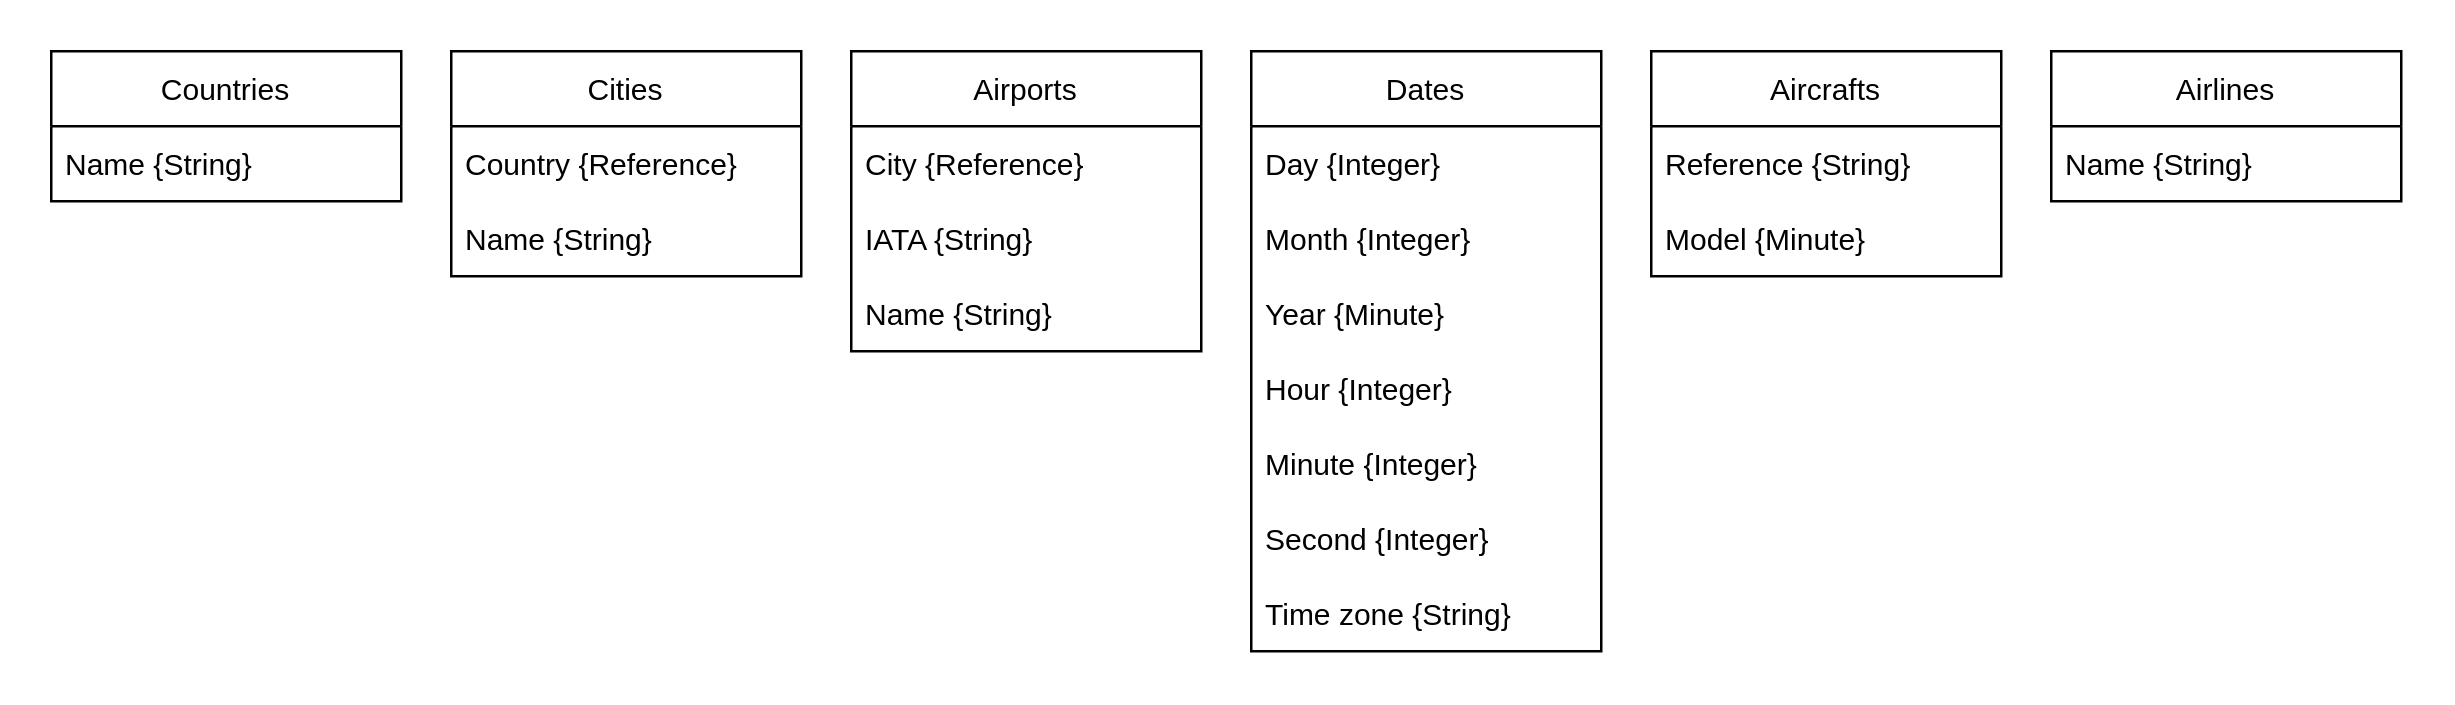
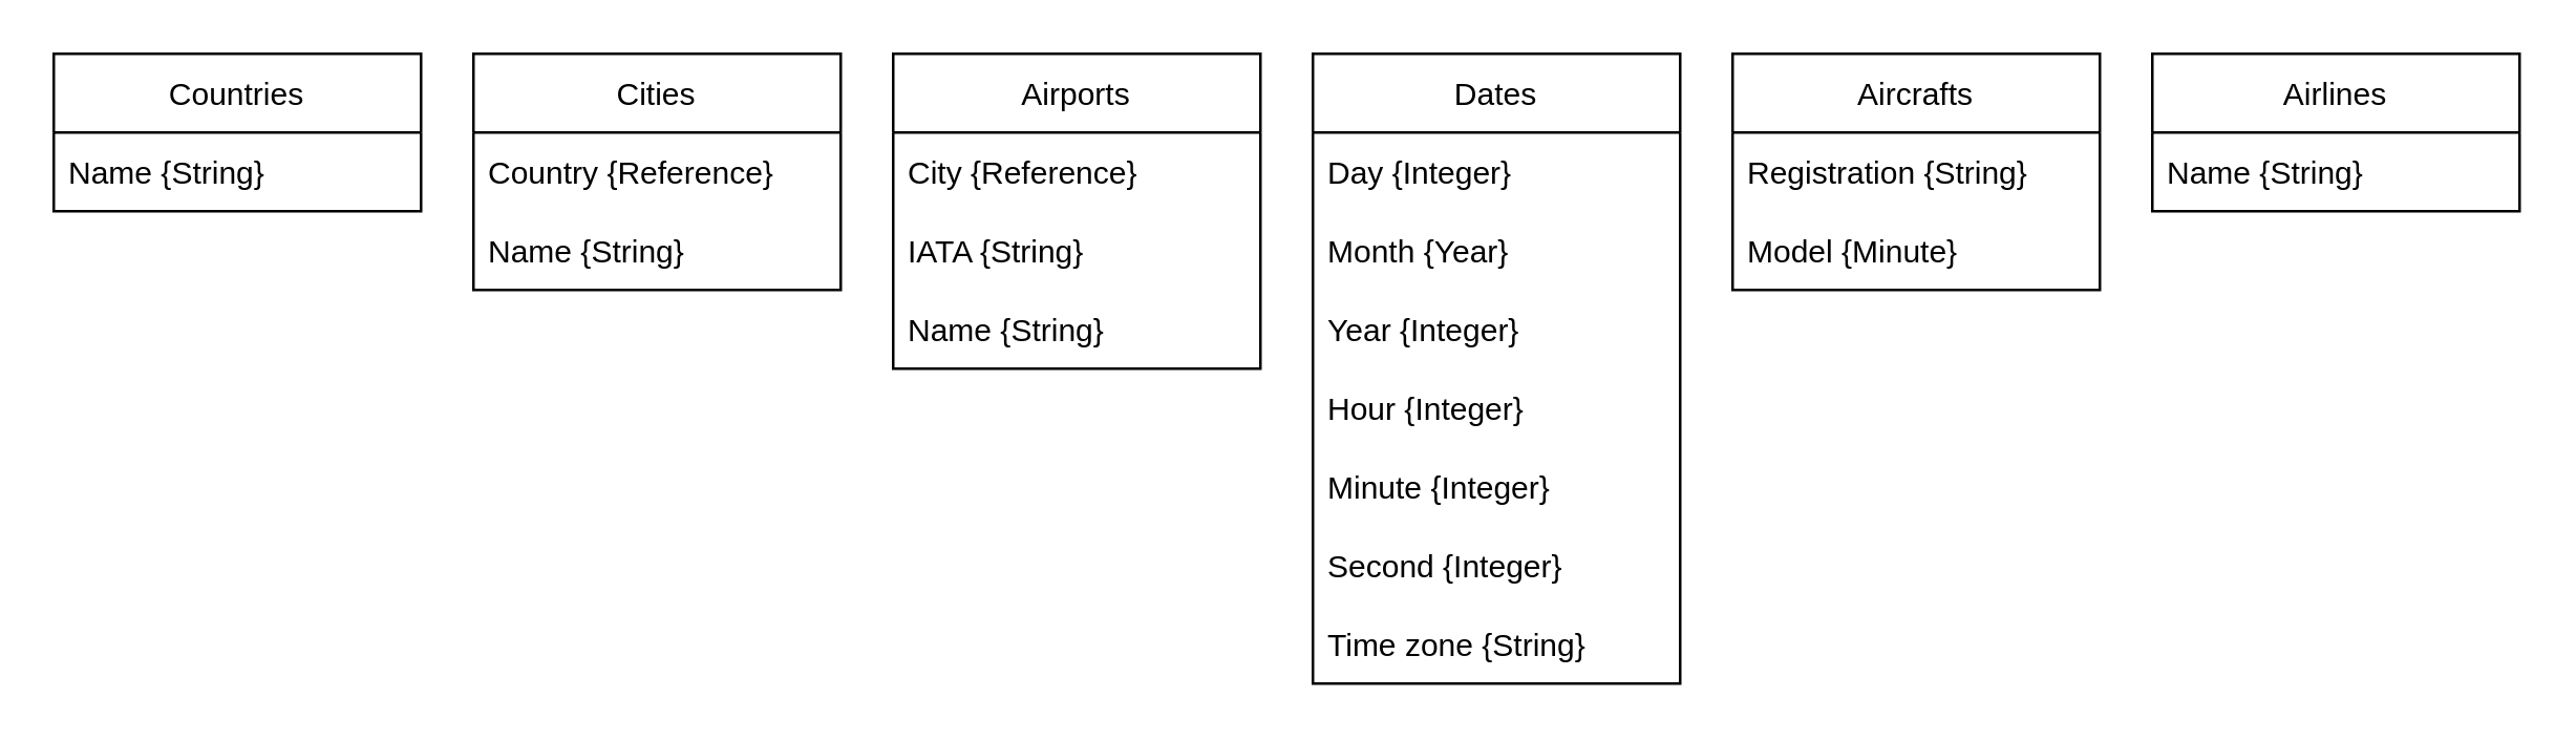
  <mxCell id="0" />
  <mxCell id="1" parent="0" />
  <mxCell id="2" value="Countries" style="swimlane;fontStyle=0;childLayout=stackLayout;horizontal=1;startSize=30;horizontalStack=0;resizeParent=1;resizeParentMax=0;resizeLast=0;collapsible=1;marginBottom=0;" parent="1" vertex="1"><mxGeometry x="20" y="20" width="140" height="60" as="geometry" /></mxCell>
  <mxCell id="3" value="Name {String}" style="text;strokeColor=none;fillColor=none;align=left;verticalAlign=middle;spacingLeft=4;spacingRight=4;overflow=hidden;points=[[0,0.5],[1,0.5]];portConstraint=eastwest;rotatable=0;" parent="2" vertex="1"><mxGeometry y="30" width="140" height="30" as="geometry" /></mxCell>
  <mxCell id="4" value="Cities" style="swimlane;fontStyle=0;childLayout=stackLayout;horizontal=1;startSize=30;horizontalStack=0;resizeParent=1;resizeParentMax=0;resizeLast=0;collapsible=1;marginBottom=0;" parent="1" vertex="1"><mxGeometry x="180" y="20" width="140" height="90" as="geometry" /></mxCell>
  <mxCell id="5" value="Country {Reference}" style="text;strokeColor=none;fillColor=none;align=left;verticalAlign=middle;spacingLeft=4;spacingRight=4;overflow=hidden;points=[[0,0.5],[1,0.5]];portConstraint=eastwest;rotatable=0;" parent="4" vertex="1"><mxGeometry y="30" width="140" height="30" as="geometry" /></mxCell>
  <mxCell id="6" value="Name {String}" style="text;strokeColor=none;fillColor=none;align=left;verticalAlign=middle;spacingLeft=4;spacingRight=4;overflow=hidden;points=[[0,0.5],[1,0.5]];portConstraint=eastwest;rotatable=0;" parent="4" vertex="1"><mxGeometry y="60" width="140" height="30" as="geometry" /></mxCell>
  <mxCell id="7" value="Airports" style="swimlane;fontStyle=0;childLayout=stackLayout;horizontal=1;startSize=30;horizontalStack=0;resizeParent=1;resizeParentMax=0;resizeLast=0;collapsible=1;marginBottom=0;" parent="1" vertex="1"><mxGeometry x="340" y="20" width="140" height="120" as="geometry" /></mxCell>
  <mxCell id="8" value="City {Reference}" style="text;strokeColor=none;fillColor=none;align=left;verticalAlign=middle;spacingLeft=4;spacingRight=4;overflow=hidden;points=[[0,0.5],[1,0.5]];portConstraint=eastwest;rotatable=0;" parent="7" vertex="1"><mxGeometry y="30" width="140" height="30" as="geometry" /></mxCell>
  <mxCell id="9" value="IATA {String}" style="text;strokeColor=none;fillColor=none;align=left;verticalAlign=middle;spacingLeft=4;spacingRight=4;overflow=hidden;points=[[0,0.5],[1,0.5]];portConstraint=eastwest;rotatable=0;" parent="7" vertex="1"><mxGeometry y="60" width="140" height="30" as="geometry" /></mxCell>
  <mxCell id="10" value="Name {String}" style="text;strokeColor=none;fillColor=none;align=left;verticalAlign=middle;spacingLeft=4;spacingRight=4;overflow=hidden;points=[[0,0.5],[1,0.5]];portConstraint=eastwest;rotatable=0;" parent="7" vertex="1"><mxGeometry y="90" width="140" height="30" as="geometry" /></mxCell>
  <mxCell id="11" value="Dates" style="swimlane;fontStyle=0;childLayout=stackLayout;horizontal=1;startSize=30;horizontalStack=0;resizeParent=1;resizeParentMax=0;resizeLast=0;collapsible=1;marginBottom=0;" parent="1" vertex="1"><mxGeometry x="500" y="20" width="140" height="240" as="geometry"><mxRectangle x="520" y="40" width="70" height="30" as="alternateBounds" /></mxGeometry></mxCell>
  <mxCell id="12" value="Day {Integer}" style="text;strokeColor=none;fillColor=none;align=left;verticalAlign=middle;spacingLeft=4;spacingRight=4;overflow=hidden;points=[[0,0.5],[1,0.5]];portConstraint=eastwest;rotatable=0;" parent="11" vertex="1"><mxGeometry y="30" width="140" height="30" as="geometry" /></mxCell>
- <mxCell id="13" value="Month {Integer}" style="text;strokeColor=none;fillColor=none;align=left;verticalAlign=middle;spacingLeft=4;spacingRight=4;overflow=hidden;points=[[0,0.5],[1,0.5]];portConstraint=eastwest;rotatable=0;" parent="11" vertex="1"><mxGeometry y="60" width="140" height="30" as="geometry" /></mxCell>
- <mxCell id="14" value="Year {Minute}" style="text;strokeColor=none;fillColor=none;align=left;verticalAlign=middle;spacingLeft=4;spacingRight=4;overflow=hidden;points=[[0,0.5],[1,0.5]];portConstraint=eastwest;rotatable=0;" parent="11" vertex="1"><mxGeometry y="90" width="140" height="30" as="geometry" /></mxCell>
+ <mxCell id="13" value="Month {Year}" style="text;strokeColor=none;fillColor=none;align=left;verticalAlign=middle;spacingLeft=4;spacingRight=4;overflow=hidden;points=[[0,0.5],[1,0.5]];portConstraint=eastwest;rotatable=0;" parent="11" vertex="1"><mxGeometry y="60" width="140" height="30" as="geometry" /></mxCell>
+ <mxCell id="14" value="Year {Integer}" style="text;strokeColor=none;fillColor=none;align=left;verticalAlign=middle;spacingLeft=4;spacingRight=4;overflow=hidden;points=[[0,0.5],[1,0.5]];portConstraint=eastwest;rotatable=0;" parent="11" vertex="1"><mxGeometry y="90" width="140" height="30" as="geometry" /></mxCell>
  <mxCell id="15" value="Hour {Integer}" style="text;strokeColor=none;fillColor=none;align=left;verticalAlign=middle;spacingLeft=4;spacingRight=4;overflow=hidden;points=[[0,0.5],[1,0.5]];portConstraint=eastwest;rotatable=0;" parent="11" vertex="1"><mxGeometry y="120" width="140" height="30" as="geometry" /></mxCell>
  <mxCell id="16" value="Minute {Integer}" style="text;strokeColor=none;fillColor=none;align=left;verticalAlign=middle;spacingLeft=4;spacingRight=4;overflow=hidden;points=[[0,0.5],[1,0.5]];portConstraint=eastwest;rotatable=0;" parent="11" vertex="1"><mxGeometry y="150" width="140" height="30" as="geometry" /></mxCell>
  <mxCell id="17" value="Second {Integer}" style="text;strokeColor=none;fillColor=none;align=left;verticalAlign=middle;spacingLeft=4;spacingRight=4;overflow=hidden;points=[[0,0.5],[1,0.5]];portConstraint=eastwest;rotatable=0;" parent="11" vertex="1"><mxGeometry y="180" width="140" height="30" as="geometry" /></mxCell>
  <mxCell id="18" value="Time zone {String}" style="text;strokeColor=none;fillColor=none;align=left;verticalAlign=middle;spacingLeft=4;spacingRight=4;overflow=hidden;points=[[0,0.5],[1,0.5]];portConstraint=eastwest;rotatable=0;" parent="11" vertex="1"><mxGeometry y="210" width="140" height="30" as="geometry" /></mxCell>
  <mxCell id="19" value="Aircrafts" style="swimlane;fontStyle=0;childLayout=stackLayout;horizontal=1;startSize=30;horizontalStack=0;resizeParent=1;resizeParentMax=0;resizeLast=0;collapsible=1;marginBottom=0;" parent="1" vertex="1"><mxGeometry x="660" y="20" width="140" height="90" as="geometry" /></mxCell>
- <mxCell id="20" value="Reference {String}" style="text;strokeColor=none;fillColor=none;align=left;verticalAlign=middle;spacingLeft=4;spacingRight=4;overflow=hidden;points=[[0,0.5],[1,0.5]];portConstraint=eastwest;rotatable=0;" parent="19" vertex="1"><mxGeometry y="30" width="140" height="30" as="geometry" /></mxCell>
+ <mxCell id="20" value="Registration {String}" style="text;strokeColor=none;fillColor=none;align=left;verticalAlign=middle;spacingLeft=4;spacingRight=4;overflow=hidden;points=[[0,0.5],[1,0.5]];portConstraint=eastwest;rotatable=0;" parent="19" vertex="1"><mxGeometry y="30" width="140" height="30" as="geometry" /></mxCell>
  <mxCell id="21" value="Model {Minute}" style="text;strokeColor=none;fillColor=none;align=left;verticalAlign=middle;spacingLeft=4;spacingRight=4;overflow=hidden;points=[[0,0.5],[1,0.5]];portConstraint=eastwest;rotatable=0;" parent="19" vertex="1"><mxGeometry y="60" width="140" height="30" as="geometry" /></mxCell>
  <mxCell id="22" value="Airlines" style="swimlane;fontStyle=0;childLayout=stackLayout;horizontal=1;startSize=30;horizontalStack=0;resizeParent=1;resizeParentMax=0;resizeLast=0;collapsible=1;marginBottom=0;" vertex="1" parent="1"><mxGeometry x="820" y="20" width="140" height="60" as="geometry" /></mxCell>
  <mxCell id="23" value="Name {String}" style="text;strokeColor=none;fillColor=none;align=left;verticalAlign=middle;spacingLeft=4;spacingRight=4;overflow=hidden;points=[[0,0.5],[1,0.5]];portConstraint=eastwest;rotatable=0;" vertex="1" parent="22"><mxGeometry y="30" width="140" height="30" as="geometry" /></mxCell>
